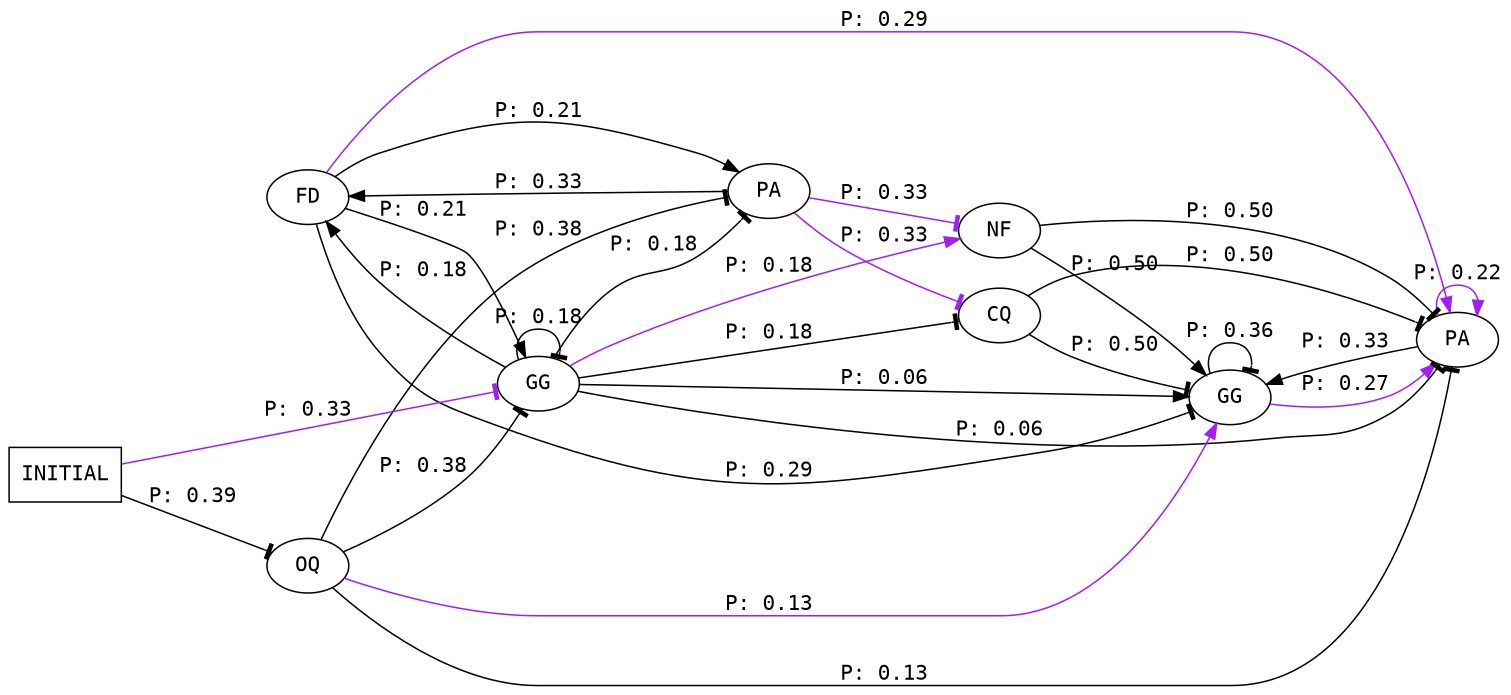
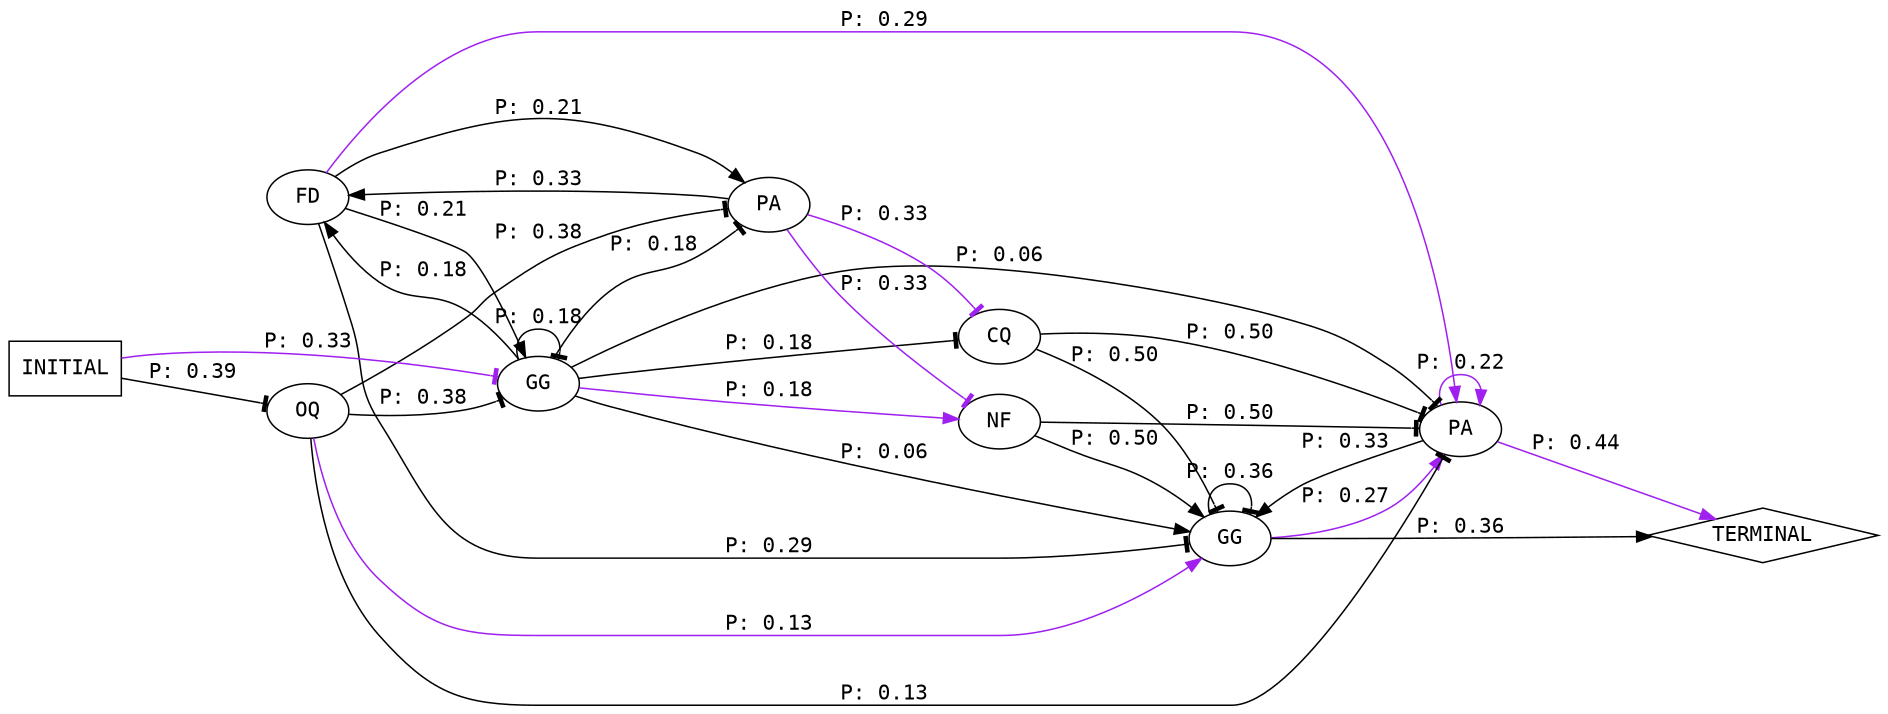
  digraph {
    fontname="DejaVu Sans Mono"
    rankdir=LR
    node [fontname="DejaVu Sans Mono"]
    edge [arrowhead=tee color=black fontname="DejaVu Sans Mono"]
    n1 [label=CQ]
    n2 [label=GG]
    n3 [label=PA]
+   n4 [label=TERMINAL shape=diamond]
    n5 [label=FD]
    n6 [label=GG]
    n7 [label=PA]
    n8 [label=NF]
    n9 [label=OQ]
    n10 [label=INITIAL shape=box]
    n1 -> n2 [label="P: 0.50"]
    n1 -> n3 [label="P: 0.50"]
    n2 -> n2 [label="P: 0.36"]
    n2 -> n3 [arrowhead=normal color=purple label="P: 0.27"]
+   n2 -> n4 [arrowhead=normal label="P: 0.36"]
    n3 -> n2 [arrowhead=normal label="P: 0.33"]
    n3 -> n3 [arrowhead=normal color=purple label="P: 0.22"]
+   n3 -> n4 [arrowhead=normal color=purple label="P: 0.44"]
    n5 -> n2 [label="P: 0.29"]
    n5 -> n3 [arrowhead=normal color=purple label="P: 0.29"]
    n5 -> n6 [arrowhead=normal label="P: 0.21"]
    n5 -> n7 [arrowhead=normal label="P: 0.21"]
    n6 -> n1 [label="P: 0.18"]
    n6 -> n2 [arrowhead=normal label="P: 0.06"]
    n6 -> n3 [label="P: 0.06"]
    n6 -> n5 [arrowhead=normal label="P: 0.18"]
    n6 -> n6 [label="P: 0.18"]
    n6 -> n7 [label="P: 0.18"]
    n6 -> n8 [arrowhead=normal color=purple label="P: 0.18"]
    n7 -> n1 [color=purple label="P: 0.33"]
    n7 -> n5 [arrowhead=normal label="P: 0.33"]
    n7 -> n8 [color=purple label="P: 0.33"]
    n8 -> n2 [arrowhead=normal label="P: 0.50"]
    n8 -> n3 [label="P: 0.50"]
    n9 -> n2 [arrowhead=normal color=purple label="P: 0.13"]
    n9 -> n3 [label="P: 0.13"]
    n9 -> n6 [label="P: 0.38"]
    n9 -> n7 [label="P: 0.38"]
    n10 -> n6 [color=purple label="P: 0.33"]
    n10 -> n9 [label="P: 0.39"]
  }
